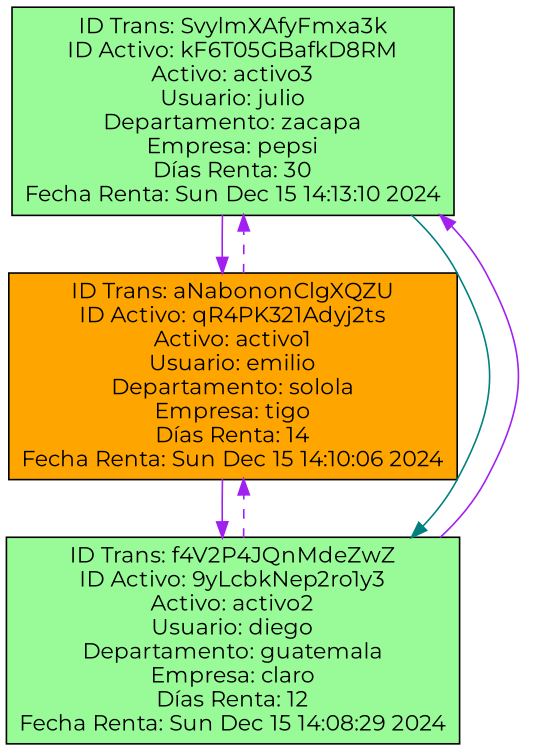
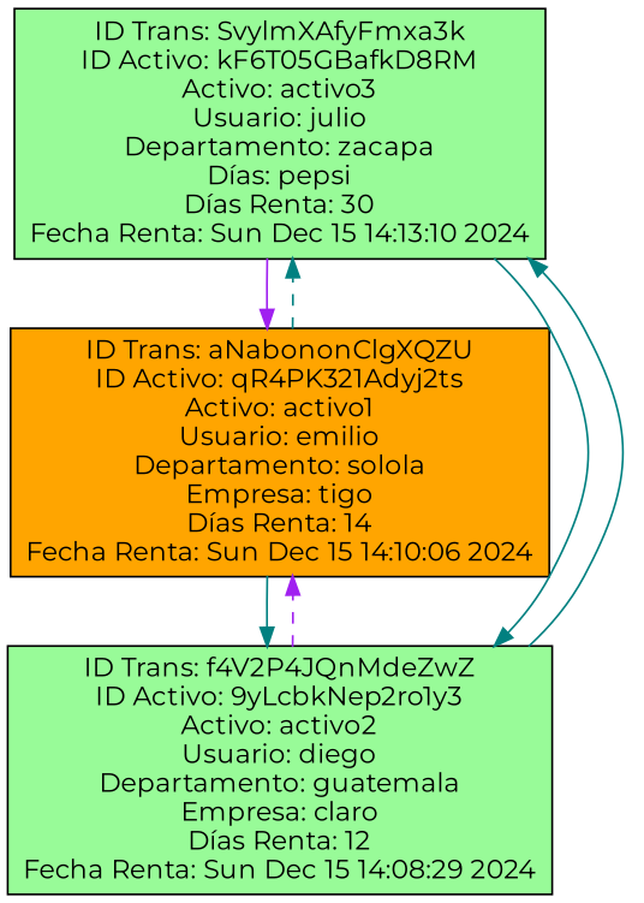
  digraph {
    fontname=Montserrat
    rankdir=TB
    node [fillcolor=palegreen fontname=Montserrat shape=record style=filled]
    edge [color=purple fontname=Montserrat]
-   n1 [label="{ID Trans: SvylmXAfyFmxa3k\nID Activo: kF6T05GBafkD8RM\nActivo: activo3\nUsuario: julio\nDepartamento: zacapa\nEmpresa: pepsi\nDías Renta: 30\nFecha Renta: Sun Dec 15 14:13:10 2024\n}"]
+   n1 [label="{ID Trans: SvylmXAfyFmxa3k\nID Activo: kF6T05GBafkD8RM\nActivo: activo3\nUsuario: julio\nDepartamento: zacapa\nDías: pepsi\nDías Renta: 30\nFecha Renta: Sun Dec 15 14:13:10 2024\n}"]
    n2 [fillcolor=orange label="{ID Trans: aNabononClgXQZU\nID Activo: qR4PK321Adyj2ts\nActivo: activo1\nUsuario: emilio\nDepartamento: solola\nEmpresa: tigo\nDías Renta: 14\nFecha Renta: Sun Dec 15 14:10:06 2024\n}"]
    n3 [label="{ID Trans: f4V2P4JQnMdeZwZ\nID Activo: 9yLcbkNep2ro1y3\nActivo: activo2\nUsuario: diego\nDepartamento: guatemala\nEmpresa: claro\nDías Renta: 12\nFecha Renta: Sun Dec 15 14:08:29 2024\n}"]
    n1 -> n2
    n1 -> n3 [color=teal constraint=false style=solid]
-   n2 -> n1 [style=dashed]
-   n2 -> n3
-   n3 -> n1 [constraint=false]
+   n2 -> n1 [color=teal style=dashed]
+   n2 -> n3 [color=teal]
+   n3 -> n1 [color=teal constraint=false]
    n3 -> n2 [style=dashed]
  }
